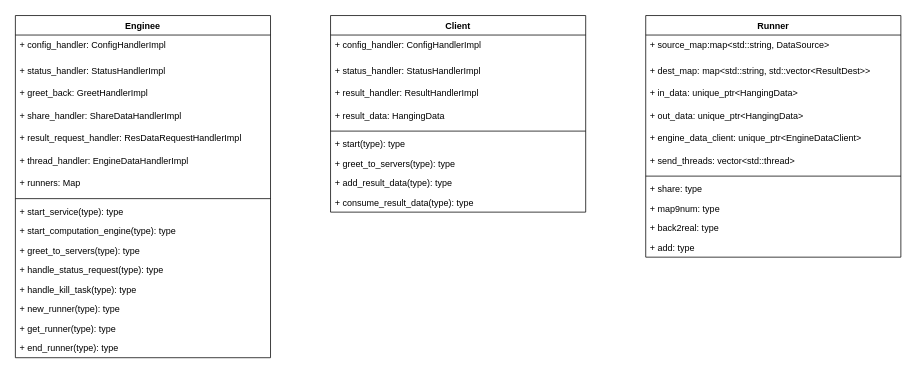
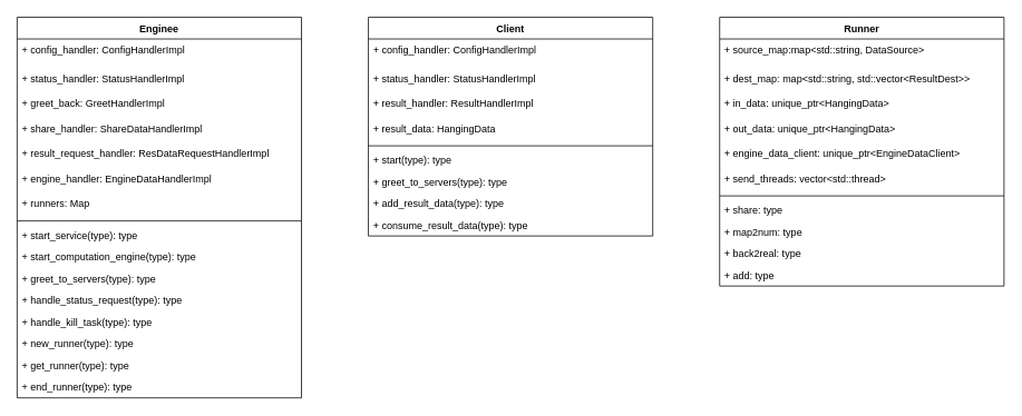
  <mxCell id="0" />
  <mxCell id="1" parent="0" />
  <mxCell id="2" value="Enginee" style="swimlane;fontStyle=1;align=center;verticalAlign=top;childLayout=stackLayout;horizontal=1;startSize=26;horizontalStack=0;resizeParent=1;resizeParentMax=0;resizeLast=0;collapsible=1;marginBottom=0;" parent="1" vertex="1"><mxGeometry x="20" y="20" width="340" height="456" as="geometry" /></mxCell>
  <mxCell id="3" value="+ config_handler: ConfigHandlerImpl" style="text;strokeColor=none;fillColor=none;align=left;verticalAlign=top;spacingLeft=4;spacingRight=4;overflow=hidden;rotatable=0;points=[[0,0.5],[1,0.5]];portConstraint=eastwest;" parent="2" vertex="1"><mxGeometry y="26" width="340" height="34" as="geometry" /></mxCell>
  <mxCell id="4" value="+ status_handler: StatusHandlerImpl" style="text;strokeColor=none;fillColor=none;align=left;verticalAlign=top;spacingLeft=4;spacingRight=4;overflow=hidden;rotatable=0;points=[[0,0.5],[1,0.5]];portConstraint=eastwest;" parent="2" vertex="1"><mxGeometry y="60" width="340" height="30" as="geometry" /></mxCell>
  <mxCell id="5" value="+ greet_back: GreetHandlerImpl&#10;" style="text;strokeColor=none;fillColor=none;align=left;verticalAlign=top;spacingLeft=4;spacingRight=4;overflow=hidden;rotatable=0;points=[[0,0.5],[1,0.5]];portConstraint=eastwest;" parent="2" vertex="1"><mxGeometry y="90" width="340" height="30" as="geometry" /></mxCell>
  <mxCell id="6" value="+ share_handler: ShareDataHandlerImpl&#10;" style="text;strokeColor=none;fillColor=none;align=left;verticalAlign=top;spacingLeft=4;spacingRight=4;overflow=hidden;rotatable=0;points=[[0,0.5],[1,0.5]];portConstraint=eastwest;" parent="2" vertex="1"><mxGeometry y="120" width="340" height="30" as="geometry" /></mxCell>
  <mxCell id="7" value="+ result_request_handler: ResDataRequestHandlerImpl" style="text;strokeColor=none;fillColor=none;align=left;verticalAlign=top;spacingLeft=4;spacingRight=4;overflow=hidden;rotatable=0;points=[[0,0.5],[1,0.5]];portConstraint=eastwest;" parent="2" vertex="1"><mxGeometry y="150" width="340" height="30" as="geometry" /></mxCell>
- <mxCell id="8" value="+ thread_handler: EngineDataHandlerImpl" style="text;strokeColor=none;fillColor=none;align=left;verticalAlign=top;spacingLeft=4;spacingRight=4;overflow=hidden;rotatable=0;points=[[0,0.5],[1,0.5]];portConstraint=eastwest;" parent="2" vertex="1"><mxGeometry y="180" width="340" height="30" as="geometry" /></mxCell>
+ <mxCell id="8" value="+ engine_handler: EngineDataHandlerImpl" style="text;strokeColor=none;fillColor=none;align=left;verticalAlign=top;spacingLeft=4;spacingRight=4;overflow=hidden;rotatable=0;points=[[0,0.5],[1,0.5]];portConstraint=eastwest;" parent="2" vertex="1"><mxGeometry y="180" width="340" height="30" as="geometry" /></mxCell>
  <mxCell id="9" value="+ runners: Map&#10;" style="text;strokeColor=none;fillColor=none;align=left;verticalAlign=top;spacingLeft=4;spacingRight=4;overflow=hidden;rotatable=0;points=[[0,0.5],[1,0.5]];portConstraint=eastwest;" parent="2" vertex="1"><mxGeometry y="210" width="340" height="30" as="geometry" /></mxCell>
  <mxCell id="10" value="" style="line;strokeWidth=1;fillColor=none;align=left;verticalAlign=middle;spacingTop=-1;spacingLeft=3;spacingRight=3;rotatable=0;labelPosition=right;points=[];portConstraint=eastwest;" parent="2" vertex="1"><mxGeometry y="240" width="340" height="8" as="geometry" /></mxCell>
  <mxCell id="11" value="+ start_service(type): type&#10;" style="text;strokeColor=none;fillColor=none;align=left;verticalAlign=top;spacingLeft=4;spacingRight=4;overflow=hidden;rotatable=0;points=[[0,0.5],[1,0.5]];portConstraint=eastwest;" parent="2" vertex="1"><mxGeometry y="248" width="340" height="26" as="geometry" /></mxCell>
  <mxCell id="12" value="+ start_computation_engine(type): type&#10;" style="text;strokeColor=none;fillColor=none;align=left;verticalAlign=top;spacingLeft=4;spacingRight=4;overflow=hidden;rotatable=0;points=[[0,0.5],[1,0.5]];portConstraint=eastwest;" parent="2" vertex="1"><mxGeometry y="274" width="340" height="26" as="geometry" /></mxCell>
  <mxCell id="13" value="+ greet_to_servers(type): type&#10;" style="text;strokeColor=none;fillColor=none;align=left;verticalAlign=top;spacingLeft=4;spacingRight=4;overflow=hidden;rotatable=0;points=[[0,0.5],[1,0.5]];portConstraint=eastwest;" parent="2" vertex="1"><mxGeometry y="300" width="340" height="26" as="geometry" /></mxCell>
  <mxCell id="14" value="+ handle_status_request(type): type&#10;" style="text;strokeColor=none;fillColor=none;align=left;verticalAlign=top;spacingLeft=4;spacingRight=4;overflow=hidden;rotatable=0;points=[[0,0.5],[1,0.5]];portConstraint=eastwest;" parent="2" vertex="1"><mxGeometry y="326" width="340" height="26" as="geometry" /></mxCell>
  <mxCell id="15" value="+ handle_kill_task(type): type&#10;" style="text;strokeColor=none;fillColor=none;align=left;verticalAlign=top;spacingLeft=4;spacingRight=4;overflow=hidden;rotatable=0;points=[[0,0.5],[1,0.5]];portConstraint=eastwest;" parent="2" vertex="1"><mxGeometry y="352" width="340" height="26" as="geometry" /></mxCell>
  <mxCell id="16" value="+ new_runner(type): type&#10;" style="text;strokeColor=none;fillColor=none;align=left;verticalAlign=top;spacingLeft=4;spacingRight=4;overflow=hidden;rotatable=0;points=[[0,0.5],[1,0.5]];portConstraint=eastwest;" parent="2" vertex="1"><mxGeometry y="378" width="340" height="26" as="geometry" /></mxCell>
  <mxCell id="17" value="+ get_runner(type): type&#10;" style="text;strokeColor=none;fillColor=none;align=left;verticalAlign=top;spacingLeft=4;spacingRight=4;overflow=hidden;rotatable=0;points=[[0,0.5],[1,0.5]];portConstraint=eastwest;" parent="2" vertex="1"><mxGeometry y="404" width="340" height="26" as="geometry" /></mxCell>
  <mxCell id="18" value="+ end_runner(type): type&#10;" style="text;strokeColor=none;fillColor=none;align=left;verticalAlign=top;spacingLeft=4;spacingRight=4;overflow=hidden;rotatable=0;points=[[0,0.5],[1,0.5]];portConstraint=eastwest;" parent="2" vertex="1"><mxGeometry y="430" width="340" height="26" as="geometry" /></mxCell>
  <mxCell id="19" value="Client" style="swimlane;fontStyle=1;align=center;verticalAlign=top;childLayout=stackLayout;horizontal=1;startSize=26;horizontalStack=0;resizeParent=1;resizeParentMax=0;resizeLast=0;collapsible=1;marginBottom=0;" parent="1" vertex="1"><mxGeometry x="440" y="20" width="340" height="262" as="geometry" /></mxCell>
  <mxCell id="20" value="+ config_handler: ConfigHandlerImpl" style="text;strokeColor=none;fillColor=none;align=left;verticalAlign=top;spacingLeft=4;spacingRight=4;overflow=hidden;rotatable=0;points=[[0,0.5],[1,0.5]];portConstraint=eastwest;" parent="19" vertex="1"><mxGeometry y="26" width="340" height="34" as="geometry" /></mxCell>
  <mxCell id="21" value="+ status_handler: StatusHandlerImpl" style="text;strokeColor=none;fillColor=none;align=left;verticalAlign=top;spacingLeft=4;spacingRight=4;overflow=hidden;rotatable=0;points=[[0,0.5],[1,0.5]];portConstraint=eastwest;" parent="19" vertex="1"><mxGeometry y="60" width="340" height="30" as="geometry" /></mxCell>
  <mxCell id="22" value="+ result_handler: ResultHandlerImpl&#10;" style="text;strokeColor=none;fillColor=none;align=left;verticalAlign=top;spacingLeft=4;spacingRight=4;overflow=hidden;rotatable=0;points=[[0,0.5],[1,0.5]];portConstraint=eastwest;" parent="19" vertex="1"><mxGeometry y="90" width="340" height="30" as="geometry" /></mxCell>
  <mxCell id="23" value="+ result_data: HangingData&#10;" style="text;strokeColor=none;fillColor=none;align=left;verticalAlign=top;spacingLeft=4;spacingRight=4;overflow=hidden;rotatable=0;points=[[0,0.5],[1,0.5]];portConstraint=eastwest;" parent="19" vertex="1"><mxGeometry y="120" width="340" height="30" as="geometry" /></mxCell>
  <mxCell id="24" value="" style="line;strokeWidth=1;fillColor=none;align=left;verticalAlign=middle;spacingTop=-1;spacingLeft=3;spacingRight=3;rotatable=0;labelPosition=right;points=[];portConstraint=eastwest;" parent="19" vertex="1"><mxGeometry y="150" width="340" height="8" as="geometry" /></mxCell>
  <mxCell id="25" value="+ start(type): type&#10;" style="text;strokeColor=none;fillColor=none;align=left;verticalAlign=top;spacingLeft=4;spacingRight=4;overflow=hidden;rotatable=0;points=[[0,0.5],[1,0.5]];portConstraint=eastwest;" parent="19" vertex="1"><mxGeometry y="158" width="340" height="26" as="geometry" /></mxCell>
  <mxCell id="26" value="+ greet_to_servers(type): type&#10;" style="text;strokeColor=none;fillColor=none;align=left;verticalAlign=top;spacingLeft=4;spacingRight=4;overflow=hidden;rotatable=0;points=[[0,0.5],[1,0.5]];portConstraint=eastwest;" parent="19" vertex="1"><mxGeometry y="184" width="340" height="26" as="geometry" /></mxCell>
  <mxCell id="27" value="+ add_result_data(type): type&#10;" style="text;strokeColor=none;fillColor=none;align=left;verticalAlign=top;spacingLeft=4;spacingRight=4;overflow=hidden;rotatable=0;points=[[0,0.5],[1,0.5]];portConstraint=eastwest;" parent="19" vertex="1"><mxGeometry y="210" width="340" height="26" as="geometry" /></mxCell>
  <mxCell id="28" value="+ consume_result_data(type): type&#10;" style="text;strokeColor=none;fillColor=none;align=left;verticalAlign=top;spacingLeft=4;spacingRight=4;overflow=hidden;rotatable=0;points=[[0,0.5],[1,0.5]];portConstraint=eastwest;" parent="19" vertex="1"><mxGeometry y="236" width="340" height="26" as="geometry" /></mxCell>
  <mxCell id="29" value="Runner" style="swimlane;fontStyle=1;align=center;verticalAlign=top;childLayout=stackLayout;horizontal=1;startSize=26;horizontalStack=0;resizeParent=1;resizeParentMax=0;resizeLast=0;collapsible=1;marginBottom=0;" vertex="1" parent="1"><mxGeometry x="860" y="20" width="340" height="322" as="geometry" /></mxCell>
  <mxCell id="30" value="+ source_map:map&lt;std::string, DataSource&gt;&#10;" style="text;strokeColor=none;fillColor=none;align=left;verticalAlign=top;spacingLeft=4;spacingRight=4;overflow=hidden;rotatable=0;points=[[0,0.5],[1,0.5]];portConstraint=eastwest;" vertex="1" parent="29"><mxGeometry y="26" width="340" height="34" as="geometry" /></mxCell>
  <mxCell id="31" value="+ dest_map: map&lt;std::string, std::vector&lt;ResultDest&gt;&gt;&#10;" style="text;strokeColor=none;fillColor=none;align=left;verticalAlign=top;spacingLeft=4;spacingRight=4;overflow=hidden;rotatable=0;points=[[0,0.5],[1,0.5]];portConstraint=eastwest;" vertex="1" parent="29"><mxGeometry y="60" width="340" height="30" as="geometry" /></mxCell>
  <mxCell id="32" value="+ in_data: unique_ptr&lt;HangingData&gt;&#10;" style="text;strokeColor=none;fillColor=none;align=left;verticalAlign=top;spacingLeft=4;spacingRight=4;overflow=hidden;rotatable=0;points=[[0,0.5],[1,0.5]];portConstraint=eastwest;" vertex="1" parent="29"><mxGeometry y="90" width="340" height="30" as="geometry" /></mxCell>
  <mxCell id="33" value="+ out_data: unique_ptr&lt;HangingData&gt;&#10;" style="text;strokeColor=none;fillColor=none;align=left;verticalAlign=top;spacingLeft=4;spacingRight=4;overflow=hidden;rotatable=0;points=[[0,0.5],[1,0.5]];portConstraint=eastwest;" vertex="1" parent="29"><mxGeometry y="120" width="340" height="30" as="geometry" /></mxCell>
  <mxCell id="34" value="+ engine_data_client: unique_ptr&lt;EngineDataClient&gt;&#10;" style="text;strokeColor=none;fillColor=none;align=left;verticalAlign=top;spacingLeft=4;spacingRight=4;overflow=hidden;rotatable=0;points=[[0,0.5],[1,0.5]];portConstraint=eastwest;" vertex="1" parent="29"><mxGeometry y="150" width="340" height="30" as="geometry" /></mxCell>
  <mxCell id="35" value="+ send_threads: vector&lt;std::thread&gt;&#10;" style="text;strokeColor=none;fillColor=none;align=left;verticalAlign=top;spacingLeft=4;spacingRight=4;overflow=hidden;rotatable=0;points=[[0,0.5],[1,0.5]];portConstraint=eastwest;" vertex="1" parent="29"><mxGeometry y="180" width="340" height="30" as="geometry" /></mxCell>
  <mxCell id="36" value="" style="line;strokeWidth=1;fillColor=none;align=left;verticalAlign=middle;spacingTop=-1;spacingLeft=3;spacingRight=3;rotatable=0;labelPosition=right;points=[];portConstraint=eastwest;" vertex="1" parent="29"><mxGeometry y="210" width="340" height="8" as="geometry" /></mxCell>
  <mxCell id="37" value="+ share: type&#10;" style="text;strokeColor=none;fillColor=none;align=left;verticalAlign=top;spacingLeft=4;spacingRight=4;overflow=hidden;rotatable=0;points=[[0,0.5],[1,0.5]];portConstraint=eastwest;" vertex="1" parent="29"><mxGeometry y="218" width="340" height="26" as="geometry" /></mxCell>
- <mxCell id="38" value="+ map9num: type&#10;" style="text;strokeColor=none;fillColor=none;align=left;verticalAlign=top;spacingLeft=4;spacingRight=4;overflow=hidden;rotatable=0;points=[[0,0.5],[1,0.5]];portConstraint=eastwest;" vertex="1" parent="29"><mxGeometry y="244" width="340" height="26" as="geometry" /></mxCell>
+ <mxCell id="38" value="+ map2num: type&#10;" style="text;strokeColor=none;fillColor=none;align=left;verticalAlign=top;spacingLeft=4;spacingRight=4;overflow=hidden;rotatable=0;points=[[0,0.5],[1,0.5]];portConstraint=eastwest;" vertex="1" parent="29"><mxGeometry y="244" width="340" height="26" as="geometry" /></mxCell>
  <mxCell id="39" value="+ back2real: type&#10;" style="text;strokeColor=none;fillColor=none;align=left;verticalAlign=top;spacingLeft=4;spacingRight=4;overflow=hidden;rotatable=0;points=[[0,0.5],[1,0.5]];portConstraint=eastwest;" vertex="1" parent="29"><mxGeometry y="270" width="340" height="26" as="geometry" /></mxCell>
  <mxCell id="40" value="+ add: type&#10;" style="text;strokeColor=none;fillColor=none;align=left;verticalAlign=top;spacingLeft=4;spacingRight=4;overflow=hidden;rotatable=0;points=[[0,0.5],[1,0.5]];portConstraint=eastwest;" vertex="1" parent="29"><mxGeometry y="296" width="340" height="26" as="geometry" /></mxCell>
